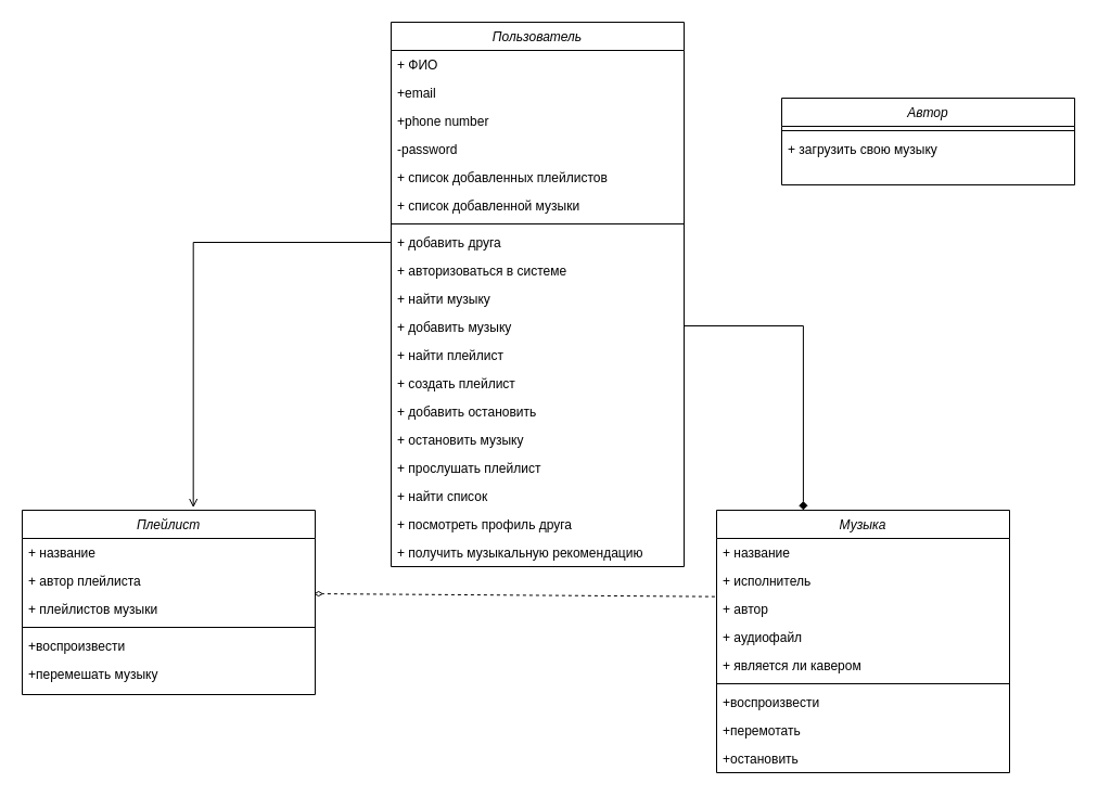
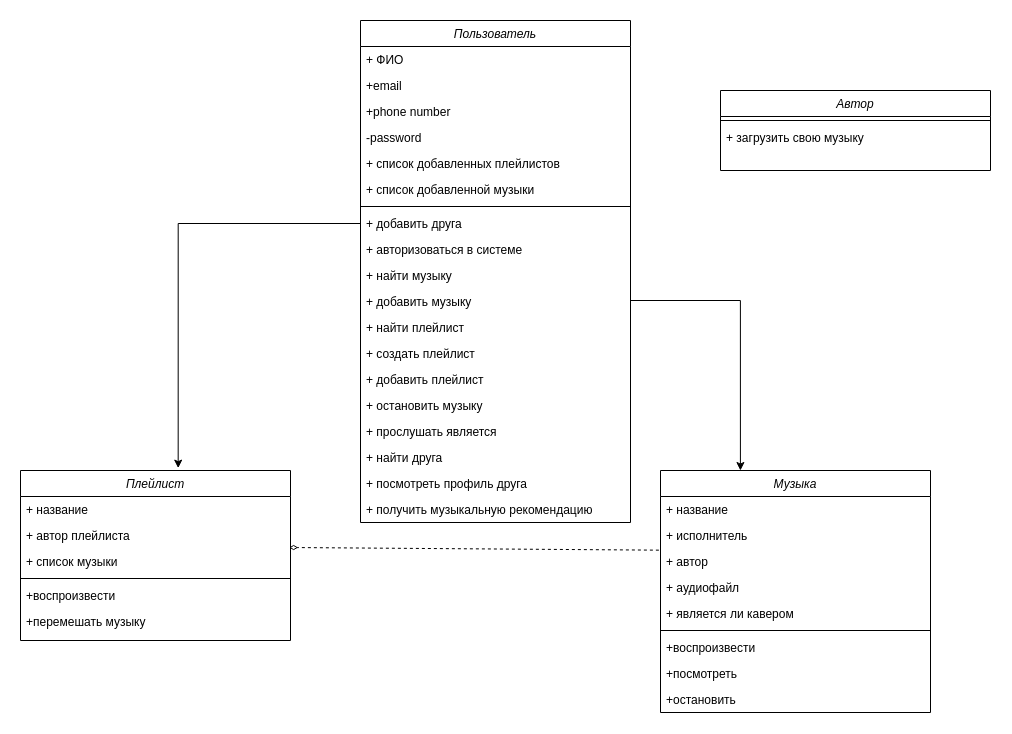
  <mxCell id="0" />
  <mxCell id="1" parent="0" />
- <mxCell id="2" style="edgeStyle=orthogonalEdgeStyle;rounded=0;orthogonalLoop=1;jettySize=auto;html=1;entryX=0.296;entryY=0;entryDx=0;entryDy=0;entryPerimeter=0;endArrow=diamond;" edge="1" parent="1" source="3" target="27"><mxGeometry relative="1" as="geometry"><Array as="points"><mxPoint x="610" y="300" /><mxPoint x="610" y="300" /></Array></mxGeometry></mxCell>
+ <mxCell id="2" style="edgeStyle=orthogonalEdgeStyle;rounded=0;orthogonalLoop=1;jettySize=auto;html=1;entryX=0.296;entryY=0;entryDx=0;entryDy=0;entryPerimeter=0;" edge="1" parent="1" source="3" target="27"><mxGeometry relative="1" as="geometry"><Array as="points"><mxPoint x="610" y="300" /><mxPoint x="610" y="300" /></Array></mxGeometry></mxCell>
  <mxCell id="3" value="Пользователь" style="swimlane;fontStyle=2;align=center;verticalAlign=top;childLayout=stackLayout;horizontal=1;startSize=26;horizontalStack=0;resizeParent=1;resizeLast=0;collapsible=1;marginBottom=0;rounded=0;shadow=0;strokeWidth=1;" parent="1" vertex="1"><mxGeometry x="360" y="20" width="270" height="502" as="geometry"><mxRectangle x="230" y="140" width="160" height="26" as="alternateBounds" /></mxGeometry></mxCell>
  <mxCell id="4" value="+ ФИО" style="text;align=left;verticalAlign=top;spacingLeft=4;spacingRight=4;overflow=hidden;rotatable=0;points=[[0,0.5],[1,0.5]];portConstraint=eastwest;" parent="3" vertex="1"><mxGeometry y="26" width="270" height="26" as="geometry" /></mxCell>
  <mxCell id="5" value="+email" style="text;align=left;verticalAlign=top;spacingLeft=4;spacingRight=4;overflow=hidden;rotatable=0;points=[[0,0.5],[1,0.5]];portConstraint=eastwest;rounded=0;shadow=0;html=0;" parent="3" vertex="1"><mxGeometry y="52" width="270" height="26" as="geometry" /></mxCell>
  <mxCell id="6" value="+phone number" style="text;align=left;verticalAlign=top;spacingLeft=4;spacingRight=4;overflow=hidden;rotatable=0;points=[[0,0.5],[1,0.5]];portConstraint=eastwest;rounded=0;shadow=0;html=0;" parent="3" vertex="1"><mxGeometry y="78" width="270" height="26" as="geometry" /></mxCell>
  <mxCell id="7" value="-password" style="text;align=left;verticalAlign=top;spacingLeft=4;spacingRight=4;overflow=hidden;rotatable=0;points=[[0,0.5],[1,0.5]];portConstraint=eastwest;rounded=0;shadow=0;html=0;" parent="3" vertex="1"><mxGeometry y="104" width="270" height="26" as="geometry" /></mxCell>
  <mxCell id="8" value="+ список добавленных плейлистов" style="text;align=left;verticalAlign=top;spacingLeft=4;spacingRight=4;overflow=hidden;rotatable=0;points=[[0,0.5],[1,0.5]];portConstraint=eastwest;" parent="3" vertex="1"><mxGeometry y="130" width="270" height="26" as="geometry" /></mxCell>
  <mxCell id="9" value="+ список добавленной музыки" style="text;align=left;verticalAlign=top;spacingLeft=4;spacingRight=4;overflow=hidden;rotatable=0;points=[[0,0.5],[1,0.5]];portConstraint=eastwest;" parent="3" vertex="1"><mxGeometry y="156" width="270" height="26" as="geometry" /></mxCell>
  <mxCell id="10" value="" style="line;html=1;strokeWidth=1;align=left;verticalAlign=middle;spacingTop=-1;spacingLeft=3;spacingRight=3;rotatable=0;labelPosition=right;points=[];portConstraint=eastwest;" parent="3" vertex="1"><mxGeometry y="182" width="270" height="8" as="geometry" /></mxCell>
  <mxCell id="11" value="+ добавить друга" style="text;align=left;verticalAlign=top;spacingLeft=4;spacingRight=4;overflow=hidden;rotatable=0;points=[[0,0.5],[1,0.5]];portConstraint=eastwest;" parent="3" vertex="1"><mxGeometry y="190" width="270" height="26" as="geometry" /></mxCell>
  <mxCell id="12" value="+ авторизоваться в системе" style="text;align=left;verticalAlign=top;spacingLeft=4;spacingRight=4;overflow=hidden;rotatable=0;points=[[0,0.5],[1,0.5]];portConstraint=eastwest;" parent="3" vertex="1"><mxGeometry y="216" width="270" height="26" as="geometry" /></mxCell>
  <mxCell id="13" value="+ найти музыку" style="text;align=left;verticalAlign=top;spacingLeft=4;spacingRight=4;overflow=hidden;rotatable=0;points=[[0,0.5],[1,0.5]];portConstraint=eastwest;" parent="3" vertex="1"><mxGeometry y="242" width="270" height="26" as="geometry" /></mxCell>
  <mxCell id="14" value="+ добавить музыку" style="text;align=left;verticalAlign=top;spacingLeft=4;spacingRight=4;overflow=hidden;rotatable=0;points=[[0,0.5],[1,0.5]];portConstraint=eastwest;" parent="3" vertex="1"><mxGeometry y="268" width="270" height="26" as="geometry" /></mxCell>
  <mxCell id="15" value="+ найти плейлист" style="text;align=left;verticalAlign=top;spacingLeft=4;spacingRight=4;overflow=hidden;rotatable=0;points=[[0,0.5],[1,0.5]];portConstraint=eastwest;" parent="3" vertex="1"><mxGeometry y="294" width="270" height="26" as="geometry" /></mxCell>
  <mxCell id="16" value="+ создать плейлист" style="text;align=left;verticalAlign=top;spacingLeft=4;spacingRight=4;overflow=hidden;rotatable=0;points=[[0,0.5],[1,0.5]];portConstraint=eastwest;" parent="3" vertex="1"><mxGeometry y="320" width="270" height="26" as="geometry" /></mxCell>
- <mxCell id="17" value="+ добавить остановить" style="text;align=left;verticalAlign=top;spacingLeft=4;spacingRight=4;overflow=hidden;rotatable=0;points=[[0,0.5],[1,0.5]];portConstraint=eastwest;" parent="3" vertex="1"><mxGeometry y="346" width="270" height="26" as="geometry" /></mxCell>
+ <mxCell id="17" value="+ добавить плейлист" style="text;align=left;verticalAlign=top;spacingLeft=4;spacingRight=4;overflow=hidden;rotatable=0;points=[[0,0.5],[1,0.5]];portConstraint=eastwest;" parent="3" vertex="1"><mxGeometry y="346" width="270" height="26" as="geometry" /></mxCell>
  <mxCell id="18" value="+ остановить музыку" style="text;align=left;verticalAlign=top;spacingLeft=4;spacingRight=4;overflow=hidden;rotatable=0;points=[[0,0.5],[1,0.5]];portConstraint=eastwest;" parent="3" vertex="1"><mxGeometry y="372" width="270" height="26" as="geometry" /></mxCell>
- <mxCell id="19" value="+ прослушать плейлист" style="text;align=left;verticalAlign=top;spacingLeft=4;spacingRight=4;overflow=hidden;rotatable=0;points=[[0,0.5],[1,0.5]];portConstraint=eastwest;" parent="3" vertex="1"><mxGeometry y="398" width="270" height="26" as="geometry" /></mxCell>
- <mxCell id="20" value="+ найти список" style="text;align=left;verticalAlign=top;spacingLeft=4;spacingRight=4;overflow=hidden;rotatable=0;points=[[0,0.5],[1,0.5]];portConstraint=eastwest;" parent="3" vertex="1"><mxGeometry y="424" width="270" height="26" as="geometry" /></mxCell>
+ <mxCell id="19" value="+ прослушать является" style="text;align=left;verticalAlign=top;spacingLeft=4;spacingRight=4;overflow=hidden;rotatable=0;points=[[0,0.5],[1,0.5]];portConstraint=eastwest;" parent="3" vertex="1"><mxGeometry y="398" width="270" height="26" as="geometry" /></mxCell>
+ <mxCell id="20" value="+ найти друга" style="text;align=left;verticalAlign=top;spacingLeft=4;spacingRight=4;overflow=hidden;rotatable=0;points=[[0,0.5],[1,0.5]];portConstraint=eastwest;" parent="3" vertex="1"><mxGeometry y="424" width="270" height="26" as="geometry" /></mxCell>
  <mxCell id="21" value="+ посмотреть профиль друга" style="text;align=left;verticalAlign=top;spacingLeft=4;spacingRight=4;overflow=hidden;rotatable=0;points=[[0,0.5],[1,0.5]];portConstraint=eastwest;" parent="3" vertex="1"><mxGeometry y="450" width="270" height="26" as="geometry" /></mxCell>
  <mxCell id="22" value="+ получить музыкальную рекомендацию" style="text;align=left;verticalAlign=top;spacingLeft=4;spacingRight=4;overflow=hidden;rotatable=0;points=[[0,0.5],[1,0.5]];portConstraint=eastwest;" parent="3" vertex="1"><mxGeometry y="476" width="270" height="26" as="geometry" /></mxCell>
  <mxCell id="23" value="Автор" style="swimlane;fontStyle=2;align=center;verticalAlign=top;childLayout=stackLayout;horizontal=1;startSize=26;horizontalStack=0;resizeParent=1;resizeLast=0;collapsible=1;marginBottom=0;rounded=0;shadow=0;strokeWidth=1;" parent="1" vertex="1"><mxGeometry x="720" y="90" width="270" height="80" as="geometry"><mxRectangle x="230" y="140" width="160" height="26" as="alternateBounds" /></mxGeometry></mxCell>
  <mxCell id="24" value="" style="line;html=1;strokeWidth=1;align=left;verticalAlign=middle;spacingTop=-1;spacingLeft=3;spacingRight=3;rotatable=0;labelPosition=right;points=[];portConstraint=eastwest;" parent="23" vertex="1"><mxGeometry y="26" width="270" height="8" as="geometry" /></mxCell>
  <mxCell id="25" value="+ загрузить свою музыку" style="text;align=left;verticalAlign=top;spacingLeft=4;spacingRight=4;overflow=hidden;rotatable=0;points=[[0,0.5],[1,0.5]];portConstraint=eastwest;" parent="23" vertex="1"><mxGeometry y="34" width="270" height="26" as="geometry" /></mxCell>
  <mxCell id="26" style="rounded=0;orthogonalLoop=1;jettySize=auto;html=1;endArrow=diamondThin;endFill=0;exitX=-0.006;exitY=0.064;exitDx=0;exitDy=0;exitPerimeter=0;entryX=0.995;entryY=-0.038;entryDx=0;entryDy=0;entryPerimeter=0;dashed=1;" parent="1" source="30" target="40" edge="1"><mxGeometry relative="1" as="geometry" /></mxCell>
  <mxCell id="27" value="Музыка" style="swimlane;fontStyle=2;align=center;verticalAlign=top;childLayout=stackLayout;horizontal=1;startSize=26;horizontalStack=0;resizeParent=1;resizeLast=0;collapsible=1;marginBottom=0;rounded=0;shadow=0;strokeWidth=1;" parent="1" vertex="1"><mxGeometry x="660" y="470" width="270" height="242" as="geometry"><mxRectangle x="230" y="140" width="160" height="26" as="alternateBounds" /></mxGeometry></mxCell>
  <mxCell id="28" value="+ название" style="text;align=left;verticalAlign=top;spacingLeft=4;spacingRight=4;overflow=hidden;rotatable=0;points=[[0,0.5],[1,0.5]];portConstraint=eastwest;" parent="27" vertex="1"><mxGeometry y="26" width="270" height="26" as="geometry" /></mxCell>
  <mxCell id="29" value="+ исполнитель" style="text;align=left;verticalAlign=top;spacingLeft=4;spacingRight=4;overflow=hidden;rotatable=0;points=[[0,0.5],[1,0.5]];portConstraint=eastwest;" parent="27" vertex="1"><mxGeometry y="52" width="270" height="26" as="geometry" /></mxCell>
  <mxCell id="30" value="+ автор" style="text;align=left;verticalAlign=top;spacingLeft=4;spacingRight=4;overflow=hidden;rotatable=0;points=[[0,0.5],[1,0.5]];portConstraint=eastwest;" parent="27" vertex="1"><mxGeometry y="78" width="270" height="26" as="geometry" /></mxCell>
  <mxCell id="31" value="+ аудиофайл" style="text;align=left;verticalAlign=top;spacingLeft=4;spacingRight=4;overflow=hidden;rotatable=0;points=[[0,0.5],[1,0.5]];portConstraint=eastwest;" parent="27" vertex="1"><mxGeometry y="104" width="270" height="26" as="geometry" /></mxCell>
  <mxCell id="32" value="+ является ли кавером" style="text;align=left;verticalAlign=top;spacingLeft=4;spacingRight=4;overflow=hidden;rotatable=0;points=[[0,0.5],[1,0.5]];portConstraint=eastwest;" parent="27" vertex="1"><mxGeometry y="130" width="270" height="26" as="geometry" /></mxCell>
  <mxCell id="33" value="" style="line;html=1;strokeWidth=1;align=left;verticalAlign=middle;spacingTop=-1;spacingLeft=3;spacingRight=3;rotatable=0;labelPosition=right;points=[];portConstraint=eastwest;" parent="27" vertex="1"><mxGeometry y="156" width="270" height="8" as="geometry" /></mxCell>
  <mxCell id="34" value="+воспроизвести" style="text;align=left;verticalAlign=top;spacingLeft=4;spacingRight=4;overflow=hidden;rotatable=0;points=[[0,0.5],[1,0.5]];portConstraint=eastwest;" parent="27" vertex="1"><mxGeometry y="164" width="270" height="26" as="geometry" /></mxCell>
- <mxCell id="35" value="+перемотать" style="text;align=left;verticalAlign=top;spacingLeft=4;spacingRight=4;overflow=hidden;rotatable=0;points=[[0,0.5],[1,0.5]];portConstraint=eastwest;" parent="27" vertex="1"><mxGeometry y="190" width="270" height="26" as="geometry" /></mxCell>
+ <mxCell id="35" value="+посмотреть" style="text;align=left;verticalAlign=top;spacingLeft=4;spacingRight=4;overflow=hidden;rotatable=0;points=[[0,0.5],[1,0.5]];portConstraint=eastwest;" parent="27" vertex="1"><mxGeometry y="190" width="270" height="26" as="geometry" /></mxCell>
  <mxCell id="36" value="+остановить" style="text;align=left;verticalAlign=top;spacingLeft=4;spacingRight=4;overflow=hidden;rotatable=0;points=[[0,0.5],[1,0.5]];portConstraint=eastwest;" parent="27" vertex="1"><mxGeometry y="216" width="270" height="26" as="geometry" /></mxCell>
  <mxCell id="37" value="Плейлист" style="swimlane;fontStyle=2;align=center;verticalAlign=top;childLayout=stackLayout;horizontal=1;startSize=26;horizontalStack=0;resizeParent=1;resizeLast=0;collapsible=1;marginBottom=0;rounded=0;shadow=0;strokeWidth=1;" parent="1" vertex="1"><mxGeometry x="20" y="470" width="270" height="170" as="geometry"><mxRectangle x="230" y="140" width="160" height="26" as="alternateBounds" /></mxGeometry></mxCell>
  <mxCell id="38" value="+ название" style="text;align=left;verticalAlign=top;spacingLeft=4;spacingRight=4;overflow=hidden;rotatable=0;points=[[0,0.5],[1,0.5]];portConstraint=eastwest;" parent="37" vertex="1"><mxGeometry y="26" width="270" height="26" as="geometry" /></mxCell>
  <mxCell id="39" value="+ автор плейлиста" style="text;align=left;verticalAlign=top;spacingLeft=4;spacingRight=4;overflow=hidden;rotatable=0;points=[[0,0.5],[1,0.5]];portConstraint=eastwest;" parent="37" vertex="1"><mxGeometry y="52" width="270" height="26" as="geometry" /></mxCell>
- <mxCell id="40" value="+ плейлистов музыки" style="text;align=left;verticalAlign=top;spacingLeft=4;spacingRight=4;overflow=hidden;rotatable=0;points=[[0,0.5],[1,0.5]];portConstraint=eastwest;" parent="37" vertex="1"><mxGeometry y="78" width="270" height="26" as="geometry" /></mxCell>
+ <mxCell id="40" value="+ список музыки" style="text;align=left;verticalAlign=top;spacingLeft=4;spacingRight=4;overflow=hidden;rotatable=0;points=[[0,0.5],[1,0.5]];portConstraint=eastwest;" parent="37" vertex="1"><mxGeometry y="78" width="270" height="26" as="geometry" /></mxCell>
  <mxCell id="41" value="" style="line;html=1;strokeWidth=1;align=left;verticalAlign=middle;spacingTop=-1;spacingLeft=3;spacingRight=3;rotatable=0;labelPosition=right;points=[];portConstraint=eastwest;" parent="37" vertex="1"><mxGeometry y="104" width="270" height="8" as="geometry" /></mxCell>
  <mxCell id="42" value="+воспроизвести" style="text;align=left;verticalAlign=top;spacingLeft=4;spacingRight=4;overflow=hidden;rotatable=0;points=[[0,0.5],[1,0.5]];portConstraint=eastwest;" parent="37" vertex="1"><mxGeometry y="112" width="270" height="26" as="geometry" /></mxCell>
  <mxCell id="43" value="+перемешать музыку" style="text;align=left;verticalAlign=top;spacingLeft=4;spacingRight=4;overflow=hidden;rotatable=0;points=[[0,0.5],[1,0.5]];portConstraint=eastwest;" parent="37" vertex="1"><mxGeometry y="138" width="270" height="26" as="geometry" /></mxCell>
- <mxCell id="44" style="edgeStyle=orthogonalEdgeStyle;rounded=0;orthogonalLoop=1;jettySize=auto;html=1;entryX=0.584;entryY=-0.014;entryDx=0;entryDy=0;entryPerimeter=0;endArrow=open;" edge="1" parent="1" source="11" target="37"><mxGeometry relative="1" as="geometry" /></mxCell>
+ <mxCell id="44" style="edgeStyle=orthogonalEdgeStyle;rounded=0;orthogonalLoop=1;jettySize=auto;html=1;entryX=0.584;entryY=-0.014;entryDx=0;entryDy=0;entryPerimeter=0;" edge="1" parent="1" source="11" target="37"><mxGeometry relative="1" as="geometry" /></mxCell>
